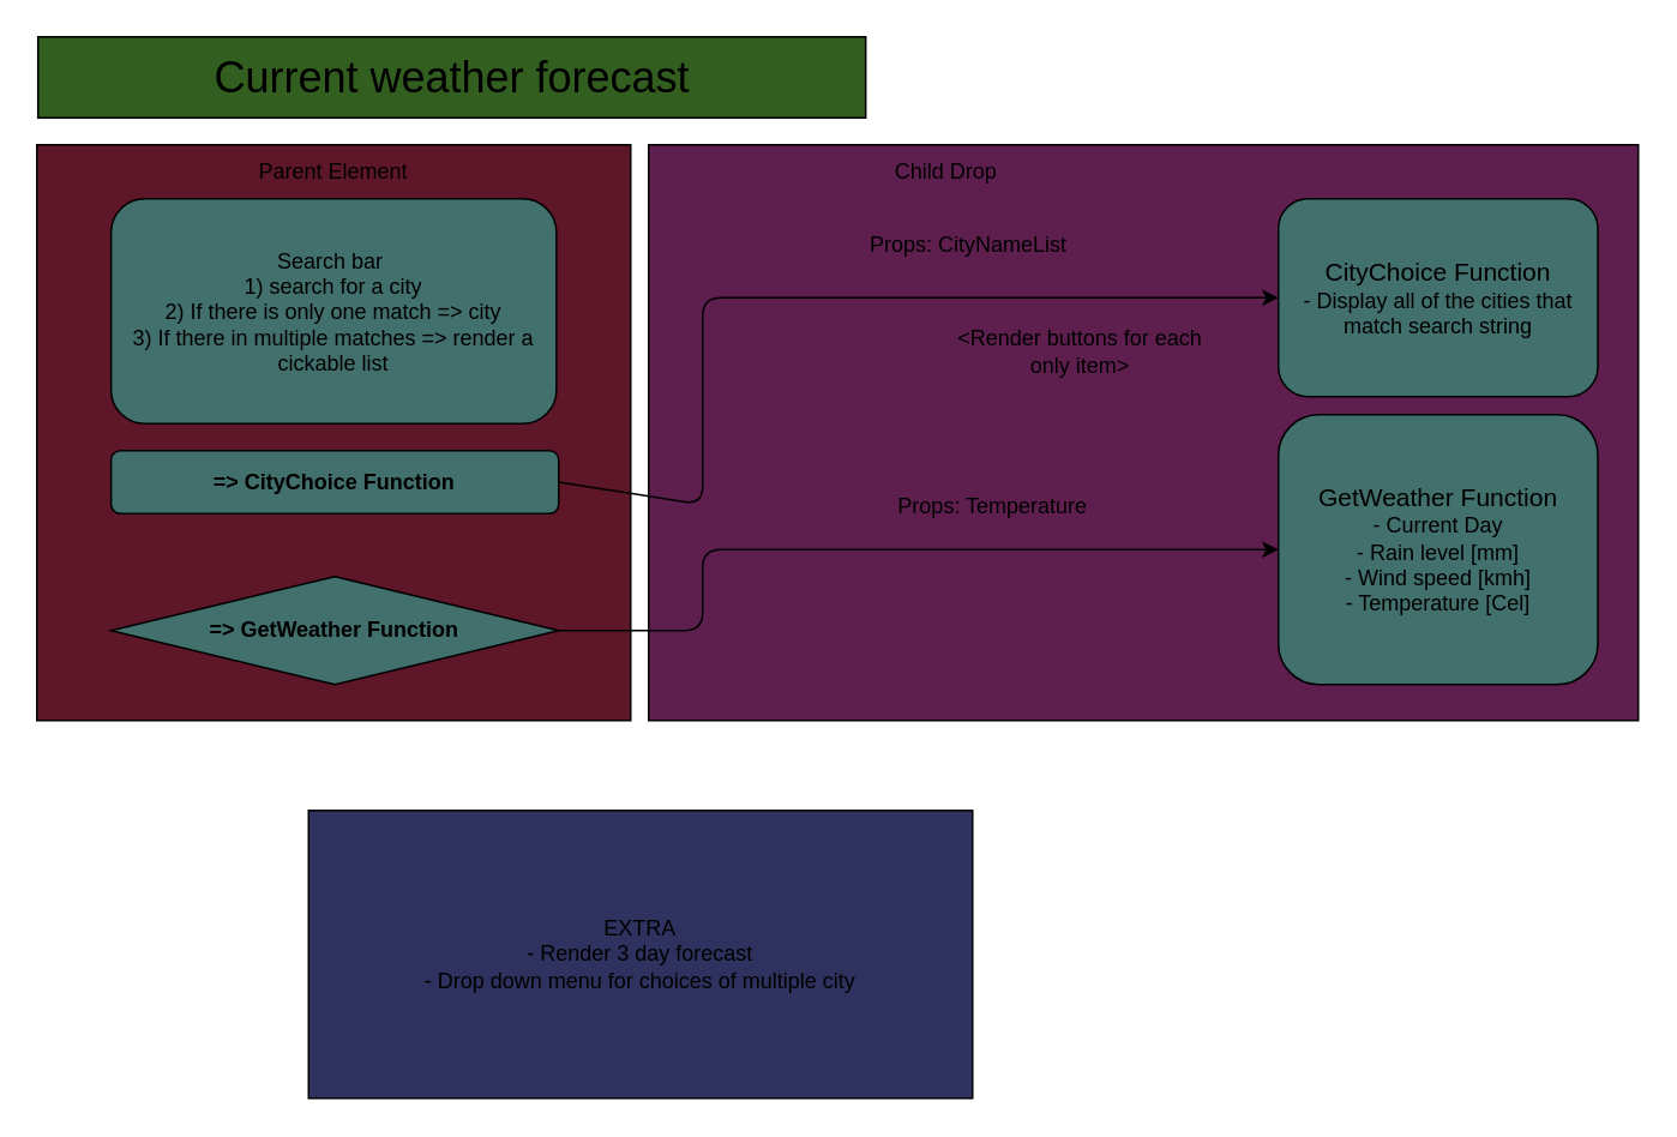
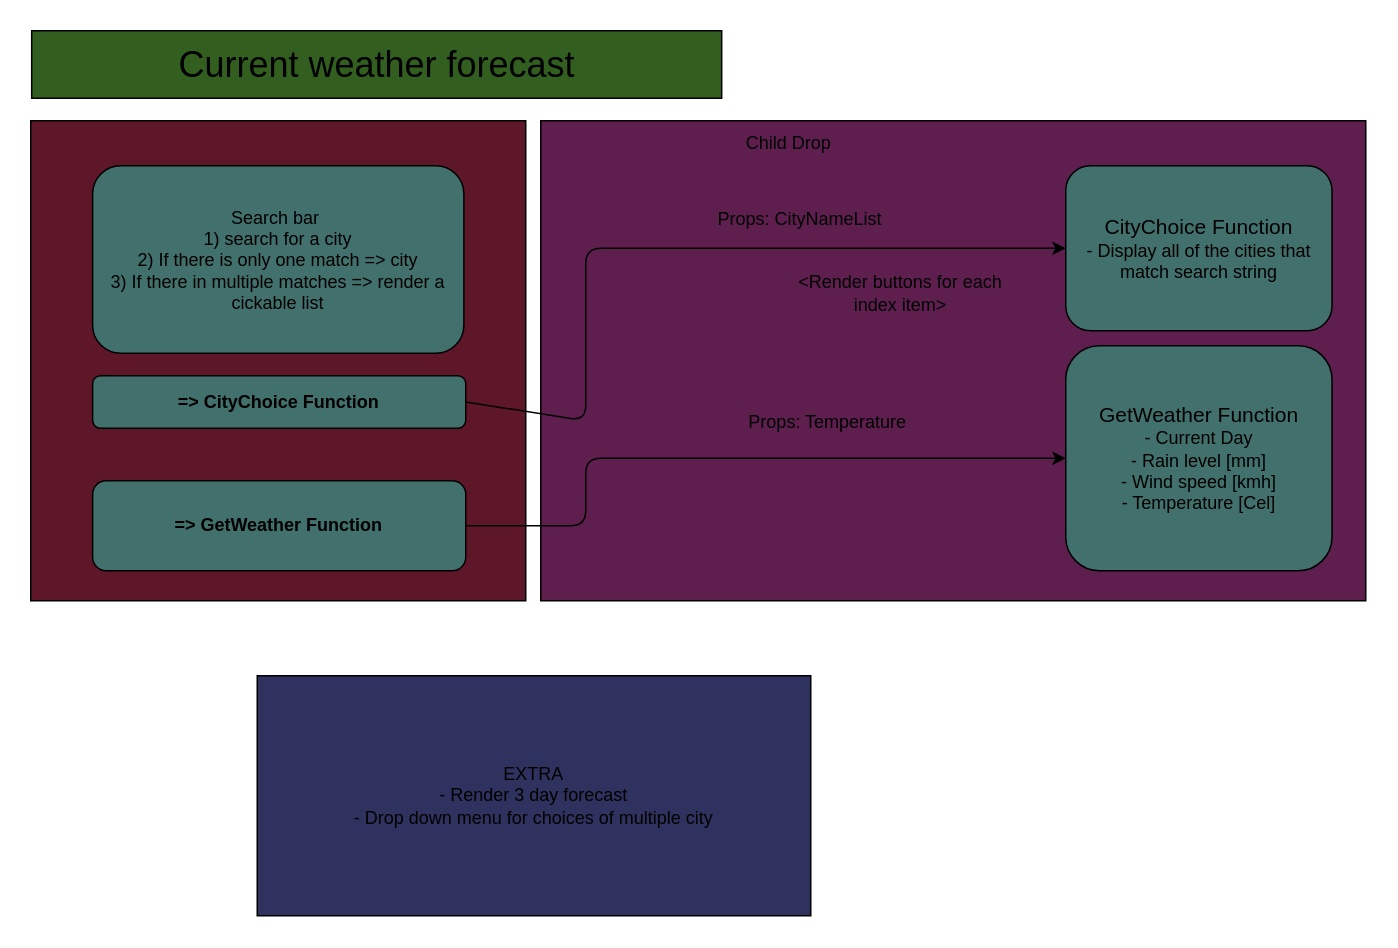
  <mxCell id="0" />
  <mxCell id="1" parent="0" />
  <mxCell id="2" value="" style="rounded=0;whiteSpace=wrap;html=1;fillColor=#5E1629;" vertex="1" parent="1"><mxGeometry x="20" y="80" width="330" height="320" as="geometry" /></mxCell>
  <mxCell id="3" value="Search bar&amp;nbsp;&lt;br&gt;1) search for a city&lt;br&gt;2) If there is only one match =&amp;gt; city&lt;br&gt;3) If there in multiple matches =&amp;gt; render a cickable list" style="rounded=1;whiteSpace=wrap;html=1;fillColor=#42706C;" vertex="1" parent="1"><mxGeometry x="61.25" y="110" width="247.5" height="125" as="geometry" /></mxCell>
- <mxCell id="4" value="Parent Element" style="text;html=1;strokeColor=none;fillColor=none;align=center;verticalAlign=middle;whiteSpace=wrap;rounded=0;" vertex="1" parent="1"><mxGeometry x="135" y="80" width="100" height="30" as="geometry" /></mxCell>
  <mxCell id="5" value="" style="rounded=0;whiteSpace=wrap;html=1;fillColor=#5E1F4F;" vertex="1" parent="1"><mxGeometry x="360" y="80" width="550" height="320" as="geometry" /></mxCell>
  <mxCell id="6" value="Child Drop" style="text;html=1;strokeColor=none;fillColor=none;align=center;verticalAlign=middle;whiteSpace=wrap;rounded=0;" vertex="1" parent="1"><mxGeometry x="467.5" y="80" width="115" height="30" as="geometry" /></mxCell>
  <mxCell id="7" value="&lt;font style=&quot;font-size: 14px;&quot;&gt;GetWeather Function&lt;/font&gt;&lt;br&gt;- Current Day&lt;br&gt;- Rain level [mm]&lt;br&gt;- Wind speed [kmh]&lt;br&gt;- Temperature [Cel]" style="rounded=1;whiteSpace=wrap;html=1;fillColor=#42706C;" vertex="1" parent="1"><mxGeometry x="710" y="230" width="177.5" height="150" as="geometry" /></mxCell>
  <mxCell id="8" style="edgeStyle=none;html=1;exitX=1;exitY=0.5;exitDx=0;exitDy=0;entryX=0;entryY=0.5;entryDx=0;entryDy=0;" edge="1" parent="1" source="9" target="7"><mxGeometry relative="1" as="geometry"><Array as="points"><mxPoint x="390" y="350" /><mxPoint x="390" y="305" /></Array></mxGeometry></mxCell>
- <mxCell id="9" value="&lt;b&gt;=&amp;gt; GetWeather Function&lt;/b&gt;" style="rhombus;whiteSpace=wrap;html=1;fillColor=#42706C;" vertex="1" parent="1"><mxGeometry x="61.25" y="320" width="248.75" height="60" as="geometry" /></mxCell>
+ <mxCell id="9" value="&lt;b&gt;=&amp;gt; GetWeather Function&lt;/b&gt;" style="rounded=1;whiteSpace=wrap;html=1;fillColor=#42706C;" vertex="1" parent="1"><mxGeometry x="61.25" y="320" width="248.75" height="60" as="geometry" /></mxCell>
  <mxCell id="10" value="EXTRA&lt;br&gt;- Render 3 day forecast&lt;br&gt;- Drop down menu for choices of multiple city" style="rounded=0;whiteSpace=wrap;html=1;fillColor=#2F315E;" vertex="1" parent="1"><mxGeometry x="171" y="450" width="369" height="160" as="geometry" /></mxCell>
  <mxCell id="11" value="&lt;font style=&quot;font-size: 24px;&quot;&gt;Current weather forecast&lt;/font&gt;" style="rounded=0;whiteSpace=wrap;html=1;fillColor=#325E1F;" vertex="1" parent="1"><mxGeometry x="20.63" y="20" width="460" height="45" as="geometry" /></mxCell>
  <mxCell id="12" style="edgeStyle=none;html=1;exitX=1;exitY=0.5;exitDx=0;exitDy=0;entryX=0;entryY=0.5;entryDx=0;entryDy=0;fontSize=14;" edge="1" parent="1" source="13" target="14"><mxGeometry relative="1" as="geometry"><Array as="points"><mxPoint x="390" y="280" /><mxPoint x="390" y="165" /></Array></mxGeometry></mxCell>
  <mxCell id="13" value="&lt;b&gt;=&amp;gt; CityChoice Function&lt;/b&gt;" style="rounded=1;whiteSpace=wrap;html=1;fillColor=#42706C;" vertex="1" parent="1"><mxGeometry x="61.26" y="250" width="248.74" height="35" as="geometry" /></mxCell>
  <mxCell id="14" value="&lt;font style=&quot;font-size: 14px;&quot;&gt;CityChoice Function&lt;/font&gt;&lt;br&gt;- Display all of the cities that match search string" style="rounded=1;whiteSpace=wrap;html=1;fillColor=#42706C;" vertex="1" parent="1"><mxGeometry x="710" y="110" width="177.5" height="110" as="geometry" /></mxCell>
- <mxCell id="15" value="&lt;font style=&quot;font-size: 12px;&quot;&gt;Props: CityNameList&lt;/font&gt;" style="text;html=1;strokeColor=none;fillColor=none;align=center;verticalAlign=middle;whiteSpace=wrap;rounded=0;fontSize=14;" vertex="1" parent="1"><mxGeometry x="472.5" y="120" width="130" height="30" as="geometry" /></mxCell>
+ <mxCell id="15" value="&lt;font style=&quot;font-size: 12px;&quot;&gt;Props: CityNameList&lt;/font&gt;" style="text;html=1;strokeColor=none;fillColor=none;align=center;verticalAlign=middle;whiteSpace=wrap;rounded=0;fontSize=14;" vertex="1" parent="1"><mxGeometry x="467.5" y="130" width="130" height="30" as="geometry" /></mxCell>
  <mxCell id="16" value="&lt;font style=&quot;font-size: 12px;&quot;&gt;Props: Temperature&lt;/font&gt;" style="text;html=1;strokeColor=none;fillColor=none;align=center;verticalAlign=middle;whiteSpace=wrap;rounded=0;fontSize=14;" vertex="1" parent="1"><mxGeometry x="480" y="265" width="142.5" height="30" as="geometry" /></mxCell>
- <mxCell id="17" value="&amp;lt;Render buttons for each only item&amp;gt;" style="text;html=1;strokeColor=none;fillColor=none;align=center;verticalAlign=middle;whiteSpace=wrap;rounded=0;fontSize=12;" vertex="1" parent="1"><mxGeometry x="520" y="170" width="160" height="50" as="geometry" /></mxCell>
+ <mxCell id="17" value="&amp;lt;Render buttons for each index item&amp;gt;" style="text;html=1;strokeColor=none;fillColor=none;align=center;verticalAlign=middle;whiteSpace=wrap;rounded=0;fontSize=12;" vertex="1" parent="1"><mxGeometry x="520" y="170" width="160" height="50" as="geometry" /></mxCell>
